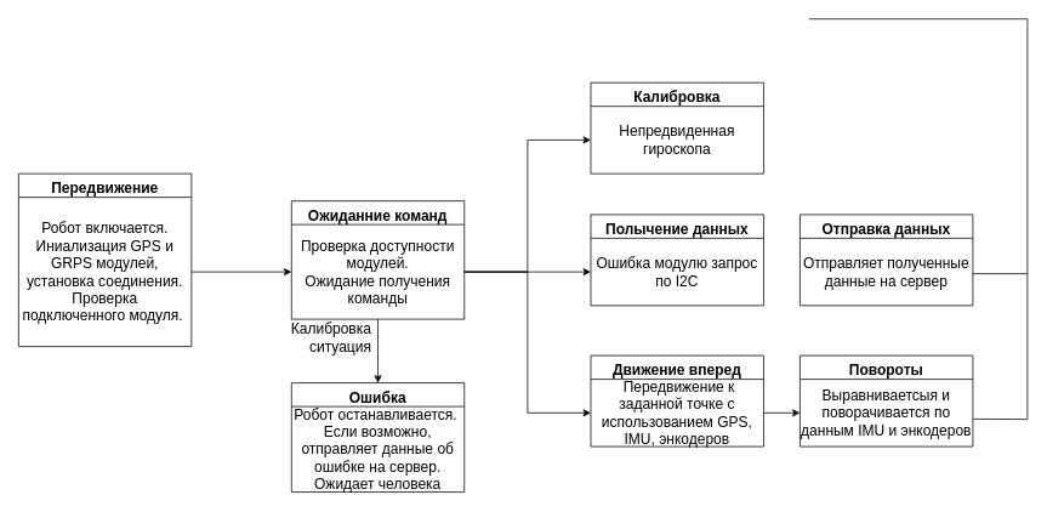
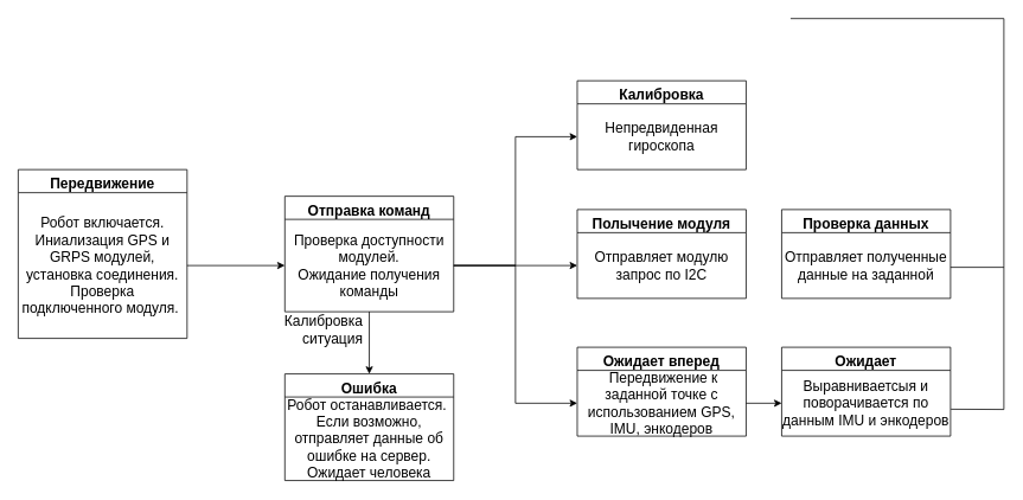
  <mxCell id="0" />
  <mxCell id="1" parent="0" />
  <mxCell id="2" value="&lt;b&gt;&lt;font&gt;Передвижение&lt;/font&gt;&lt;/b&gt;" style="swimlane;fontStyle=0;align=center;verticalAlign=top;childLayout=stackLayout;horizontal=1;startSize=26;horizontalStack=0;resizeParent=1;resizeLast=0;collapsible=1;marginBottom=0;rounded=0;shadow=0;strokeWidth=1;whiteSpace=wrap;html=1;fontSize=16;" parent="1" vertex="1"><mxGeometry x="20" y="190" width="190" height="190" as="geometry"><mxRectangle x="90" y="450" width="160" height="26" as="alternateBounds" /></mxGeometry></mxCell>
  <mxCell id="3" value="Робот включается.&lt;div&gt;Иниализация GPS и GRPS модулей, установка соединения. Проверка подключенного модуля.&amp;nbsp;&lt;/div&gt;" style="text;align=center;verticalAlign=middle;rounded=0;textDirection=ltr;horizontal=1;fontSize=16;html=1;whiteSpace=wrap;" vertex="1" parent="2"><mxGeometry y="26" width="190" height="164" as="geometry" /></mxCell>
- <mxCell id="4" value="&lt;b&gt;&lt;font&gt;Ожиданние команд&lt;/font&gt;&lt;/b&gt;" style="swimlane;fontStyle=0;align=center;verticalAlign=top;childLayout=stackLayout;horizontal=1;startSize=26;horizontalStack=0;resizeParent=1;resizeLast=0;collapsible=1;marginBottom=0;rounded=0;shadow=0;strokeWidth=1;whiteSpace=wrap;html=1;fontSize=16;" vertex="1" parent="1"><mxGeometry x="320" y="220" width="190" height="130" as="geometry"><mxRectangle x="90" y="450" width="160" height="26" as="alternateBounds" /></mxGeometry></mxCell>
+ <mxCell id="4" value="&lt;b&gt;&lt;font&gt;Отправка команд&lt;/font&gt;&lt;/b&gt;" style="swimlane;fontStyle=0;align=center;verticalAlign=top;childLayout=stackLayout;horizontal=1;startSize=26;horizontalStack=0;resizeParent=1;resizeLast=0;collapsible=1;marginBottom=0;rounded=0;shadow=0;strokeWidth=1;whiteSpace=wrap;html=1;fontSize=16;" vertex="1" parent="1"><mxGeometry x="320" y="220" width="190" height="130" as="geometry"><mxRectangle x="90" y="450" width="160" height="26" as="alternateBounds" /></mxGeometry></mxCell>
  <mxCell id="5" value="Проверка доступности модулей.&lt;div&gt;Ожидание получения команды&lt;/div&gt;" style="text;align=center;verticalAlign=middle;rounded=0;textDirection=ltr;horizontal=1;fontSize=16;html=1;whiteSpace=wrap;" vertex="1" parent="4"><mxGeometry y="26" width="190" height="104" as="geometry" /></mxCell>
- <mxCell id="6" value="&lt;b&gt;&lt;font&gt;Полычение данных&lt;/font&gt;&lt;/b&gt;" style="swimlane;fontStyle=0;align=center;verticalAlign=top;childLayout=stackLayout;horizontal=1;startSize=26;horizontalStack=0;resizeParent=1;resizeLast=0;collapsible=1;marginBottom=0;rounded=0;shadow=0;strokeWidth=1;whiteSpace=wrap;html=1;fontSize=16;" vertex="1" parent="1"><mxGeometry x="649" y="235" width="190" height="100" as="geometry"><mxRectangle x="90" y="450" width="160" height="26" as="alternateBounds" /></mxGeometry></mxCell>
- <mxCell id="7" value="Ошибка модулю запрос по I2C" style="text;align=center;verticalAlign=middle;rounded=0;textDirection=ltr;horizontal=1;fontSize=16;html=1;whiteSpace=wrap;" vertex="1" parent="6"><mxGeometry y="26" width="190" height="74" as="geometry" /></mxCell>
+ <mxCell id="6" value="&lt;b&gt;&lt;font&gt;Полычение модуля&lt;/font&gt;&lt;/b&gt;" style="swimlane;fontStyle=0;align=center;verticalAlign=top;childLayout=stackLayout;horizontal=1;startSize=26;horizontalStack=0;resizeParent=1;resizeLast=0;collapsible=1;marginBottom=0;rounded=0;shadow=0;strokeWidth=1;whiteSpace=wrap;html=1;fontSize=16;" vertex="1" parent="1"><mxGeometry x="649" y="235" width="190" height="100" as="geometry"><mxRectangle x="90" y="450" width="160" height="26" as="alternateBounds" /></mxGeometry></mxCell>
+ <mxCell id="7" value="Отправляет модулю запрос по I2C" style="text;align=center;verticalAlign=middle;rounded=0;textDirection=ltr;horizontal=1;fontSize=16;html=1;whiteSpace=wrap;" vertex="1" parent="6"><mxGeometry y="26" width="190" height="74" as="geometry" /></mxCell>
  <mxCell id="8" value="&lt;b&gt;&lt;font&gt;Ошибка&lt;/font&gt;&lt;/b&gt;" style="swimlane;fontStyle=0;align=center;verticalAlign=top;childLayout=stackLayout;horizontal=1;startSize=26;horizontalStack=0;resizeParent=1;resizeLast=0;collapsible=1;marginBottom=0;rounded=0;shadow=0;strokeWidth=1;whiteSpace=wrap;html=1;fontSize=16;" vertex="1" parent="1"><mxGeometry x="320" y="420" width="190" height="120" as="geometry"><mxRectangle x="90" y="450" width="160" height="26" as="alternateBounds" /></mxGeometry></mxCell>
  <mxCell id="9" value="Робот останавливается.&amp;nbsp;&lt;div&gt;Если возможно, отправляет данные об ошибке на сервер.&lt;/div&gt;&lt;div&gt;Ожидает человека&lt;/div&gt;" style="text;align=center;verticalAlign=middle;rounded=0;textDirection=ltr;horizontal=1;fontSize=16;html=1;whiteSpace=wrap;" vertex="1" parent="8"><mxGeometry y="26" width="190" height="94" as="geometry" /></mxCell>
  <mxCell id="10" value="&lt;b&gt;&lt;font&gt;Калибровка&lt;/font&gt;&lt;/b&gt;" style="swimlane;fontStyle=0;align=center;verticalAlign=top;childLayout=stackLayout;horizontal=1;startSize=26;horizontalStack=0;resizeParent=1;resizeLast=0;collapsible=1;marginBottom=0;rounded=0;shadow=0;strokeWidth=1;whiteSpace=wrap;html=1;fontSize=16;" vertex="1" parent="1"><mxGeometry x="649" y="90" width="190" height="100" as="geometry"><mxRectangle x="90" y="450" width="160" height="26" as="alternateBounds" /></mxGeometry></mxCell>
  <mxCell id="11" value="Непредвиденная гироскопа" style="text;align=center;verticalAlign=middle;rounded=0;textDirection=ltr;horizontal=1;fontSize=16;html=1;whiteSpace=wrap;" vertex="1" parent="10"><mxGeometry y="26" width="190" height="74" as="geometry" /></mxCell>
  <mxCell id="12" style="edgeStyle=orthogonalEdgeStyle;rounded=0;orthogonalLoop=1;jettySize=auto;html=1;entryX=0;entryY=0.5;entryDx=0;entryDy=0;fontSize=16;" edge="1" parent="1" source="3" target="5"><mxGeometry relative="1" as="geometry" /></mxCell>
  <mxCell id="13" style="edgeStyle=orthogonalEdgeStyle;rounded=0;orthogonalLoop=1;jettySize=auto;html=1;entryX=0;entryY=0.5;entryDx=0;entryDy=0;fontSize=16;" edge="1" parent="1" source="5" target="11"><mxGeometry relative="1" as="geometry"><mxPoint x="560" y="150" as="targetPoint" /></mxGeometry></mxCell>
  <mxCell id="14" style="edgeStyle=orthogonalEdgeStyle;rounded=0;orthogonalLoop=1;jettySize=auto;html=1;entryX=0;entryY=0.5;entryDx=0;entryDy=0;fontSize=16;" edge="1" parent="1" source="5" target="7"><mxGeometry relative="1" as="geometry" /></mxCell>
  <mxCell id="15" value="" style="endArrow=none;html=1;rounded=0;fontSize=16;" edge="1" parent="1"><mxGeometry width="50" height="50" relative="1" as="geometry"><mxPoint x="889" y="20" as="sourcePoint" /><mxPoint x="1129" y="460" as="targetPoint" /><Array as="points"><mxPoint x="1129" y="20" /></Array></mxGeometry></mxCell>
  <mxCell id="16" value="" style="endArrow=none;html=1;rounded=0;fontSize=16;" edge="1" parent="1"><mxGeometry width="50" height="50" relative="1" as="geometry"><mxPoint x="1129" y="300" as="sourcePoint" /><mxPoint x="1069" y="300" as="targetPoint" /></mxGeometry></mxCell>
  <mxCell id="17" style="edgeStyle=orthogonalEdgeStyle;rounded=0;orthogonalLoop=1;jettySize=auto;html=1;entryX=0.5;entryY=0;entryDx=0;entryDy=0;fontSize=16;" edge="1" parent="1" source="5" target="8"><mxGeometry relative="1" as="geometry" /></mxCell>
- <mxCell id="18" value="&lt;b&gt;&lt;font&gt;Движение вперед&lt;/font&gt;&lt;/b&gt;" style="swimlane;fontStyle=0;align=center;verticalAlign=top;childLayout=stackLayout;horizontal=1;startSize=26;horizontalStack=0;resizeParent=1;resizeLast=0;collapsible=1;marginBottom=0;rounded=0;shadow=0;strokeWidth=1;whiteSpace=wrap;html=1;fontSize=16;" vertex="1" parent="1"><mxGeometry x="649" y="390" width="190" height="100" as="geometry"><mxRectangle x="90" y="450" width="160" height="26" as="alternateBounds" /></mxGeometry></mxCell>
+ <mxCell id="18" value="&lt;b&gt;&lt;font&gt;Ожидает вперед&lt;/font&gt;&lt;/b&gt;" style="swimlane;fontStyle=0;align=center;verticalAlign=top;childLayout=stackLayout;horizontal=1;startSize=26;horizontalStack=0;resizeParent=1;resizeLast=0;collapsible=1;marginBottom=0;rounded=0;shadow=0;strokeWidth=1;whiteSpace=wrap;html=1;fontSize=16;" vertex="1" parent="1"><mxGeometry x="649" y="390" width="190" height="100" as="geometry"><mxRectangle x="90" y="450" width="160" height="26" as="alternateBounds" /></mxGeometry></mxCell>
  <mxCell id="19" value="&amp;nbsp;Передвижение к заданной точке с использованием GPS, IMU, энкодеров" style="text;align=center;verticalAlign=middle;rounded=0;textDirection=ltr;horizontal=1;fontSize=16;html=1;whiteSpace=wrap;" vertex="1" parent="18"><mxGeometry y="26" width="190" height="74" as="geometry" /></mxCell>
- <mxCell id="20" value="&lt;b&gt;&lt;font&gt;Повороты&lt;/font&gt;&lt;/b&gt;" style="swimlane;fontStyle=0;align=center;verticalAlign=top;childLayout=stackLayout;horizontal=1;startSize=26;horizontalStack=0;resizeParent=1;resizeLast=0;collapsible=1;marginBottom=0;rounded=0;shadow=0;strokeWidth=1;whiteSpace=wrap;html=1;fontSize=16;" vertex="1" parent="1"><mxGeometry x="879" y="390" width="190" height="100" as="geometry"><mxRectangle x="90" y="450" width="160" height="26" as="alternateBounds" /></mxGeometry></mxCell>
+ <mxCell id="20" value="&lt;b&gt;&lt;font&gt;Ожидает&lt;/font&gt;&lt;/b&gt;" style="swimlane;fontStyle=0;align=center;verticalAlign=top;childLayout=stackLayout;horizontal=1;startSize=26;horizontalStack=0;resizeParent=1;resizeLast=0;collapsible=1;marginBottom=0;rounded=0;shadow=0;strokeWidth=1;whiteSpace=wrap;html=1;fontSize=16;" vertex="1" parent="1"><mxGeometry x="879" y="390" width="190" height="100" as="geometry"><mxRectangle x="90" y="450" width="160" height="26" as="alternateBounds" /></mxGeometry></mxCell>
  <mxCell id="21" value="Выравниваетсыя и поворачивается по данным IMU и энкодеров" style="text;align=center;verticalAlign=middle;rounded=0;textDirection=ltr;horizontal=1;fontSize=16;html=1;whiteSpace=wrap;" vertex="1" parent="20"><mxGeometry y="26" width="190" height="74" as="geometry" /></mxCell>
  <mxCell id="22" style="edgeStyle=orthogonalEdgeStyle;rounded=0;orthogonalLoop=1;jettySize=auto;html=1;fontSize=16;" edge="1" parent="1" source="19" target="21"><mxGeometry relative="1" as="geometry" /></mxCell>
- <mxCell id="23" value="&lt;b&gt;&lt;font&gt;Отправка данных&lt;/font&gt;&lt;/b&gt;" style="swimlane;fontStyle=0;align=center;verticalAlign=top;childLayout=stackLayout;horizontal=1;startSize=26;horizontalStack=0;resizeParent=1;resizeLast=0;collapsible=1;marginBottom=0;rounded=0;shadow=0;strokeWidth=1;whiteSpace=wrap;html=1;fontSize=16;" vertex="1" parent="1"><mxGeometry x="879" y="235" width="190" height="100" as="geometry"><mxRectangle x="90" y="450" width="160" height="26" as="alternateBounds" /></mxGeometry></mxCell>
- <mxCell id="24" value="Отправляет полученные данные на сервер" style="text;align=center;verticalAlign=middle;rounded=0;textDirection=ltr;horizontal=1;fontSize=16;html=1;whiteSpace=wrap;" vertex="1" parent="23"><mxGeometry y="26" width="190" height="74" as="geometry" /></mxCell>
+ <mxCell id="23" value="&lt;b&gt;&lt;font&gt;Проверка данных&lt;/font&gt;&lt;/b&gt;" style="swimlane;fontStyle=0;align=center;verticalAlign=top;childLayout=stackLayout;horizontal=1;startSize=26;horizontalStack=0;resizeParent=1;resizeLast=0;collapsible=1;marginBottom=0;rounded=0;shadow=0;strokeWidth=1;whiteSpace=wrap;html=1;fontSize=16;" vertex="1" parent="1"><mxGeometry x="879" y="235" width="190" height="100" as="geometry"><mxRectangle x="90" y="450" width="160" height="26" as="alternateBounds" /></mxGeometry></mxCell>
+ <mxCell id="24" value="Отправляет полученные данные на заданной" style="text;align=center;verticalAlign=middle;rounded=0;textDirection=ltr;horizontal=1;fontSize=16;html=1;whiteSpace=wrap;" vertex="1" parent="23"><mxGeometry y="26" width="190" height="74" as="geometry" /></mxCell>
  <mxCell id="25" value="" style="endArrow=none;html=1;rounded=0;entryX=1.002;entryY=0.591;entryDx=0;entryDy=0;entryPerimeter=0;fontSize=16;" edge="1" parent="1" target="21"><mxGeometry width="50" height="50" relative="1" as="geometry"><mxPoint x="1129" y="460" as="sourcePoint" /><mxPoint x="899" y="310" as="targetPoint" /></mxGeometry></mxCell>
  <mxCell id="26" value="Калибровка ситуация" style="text;html=1;align=right;verticalAlign=middle;whiteSpace=wrap;rounded=0;fontSize=16;" vertex="1" parent="1"><mxGeometry x="320" y="350" width="90" height="40" as="geometry" /></mxCell>
  <mxCell id="27" style="edgeStyle=orthogonalEdgeStyle;rounded=0;orthogonalLoop=1;jettySize=auto;html=1;entryX=0;entryY=0.5;entryDx=0;entryDy=0;" edge="1" parent="1" source="5" target="19"><mxGeometry relative="1" as="geometry" /></mxCell>
